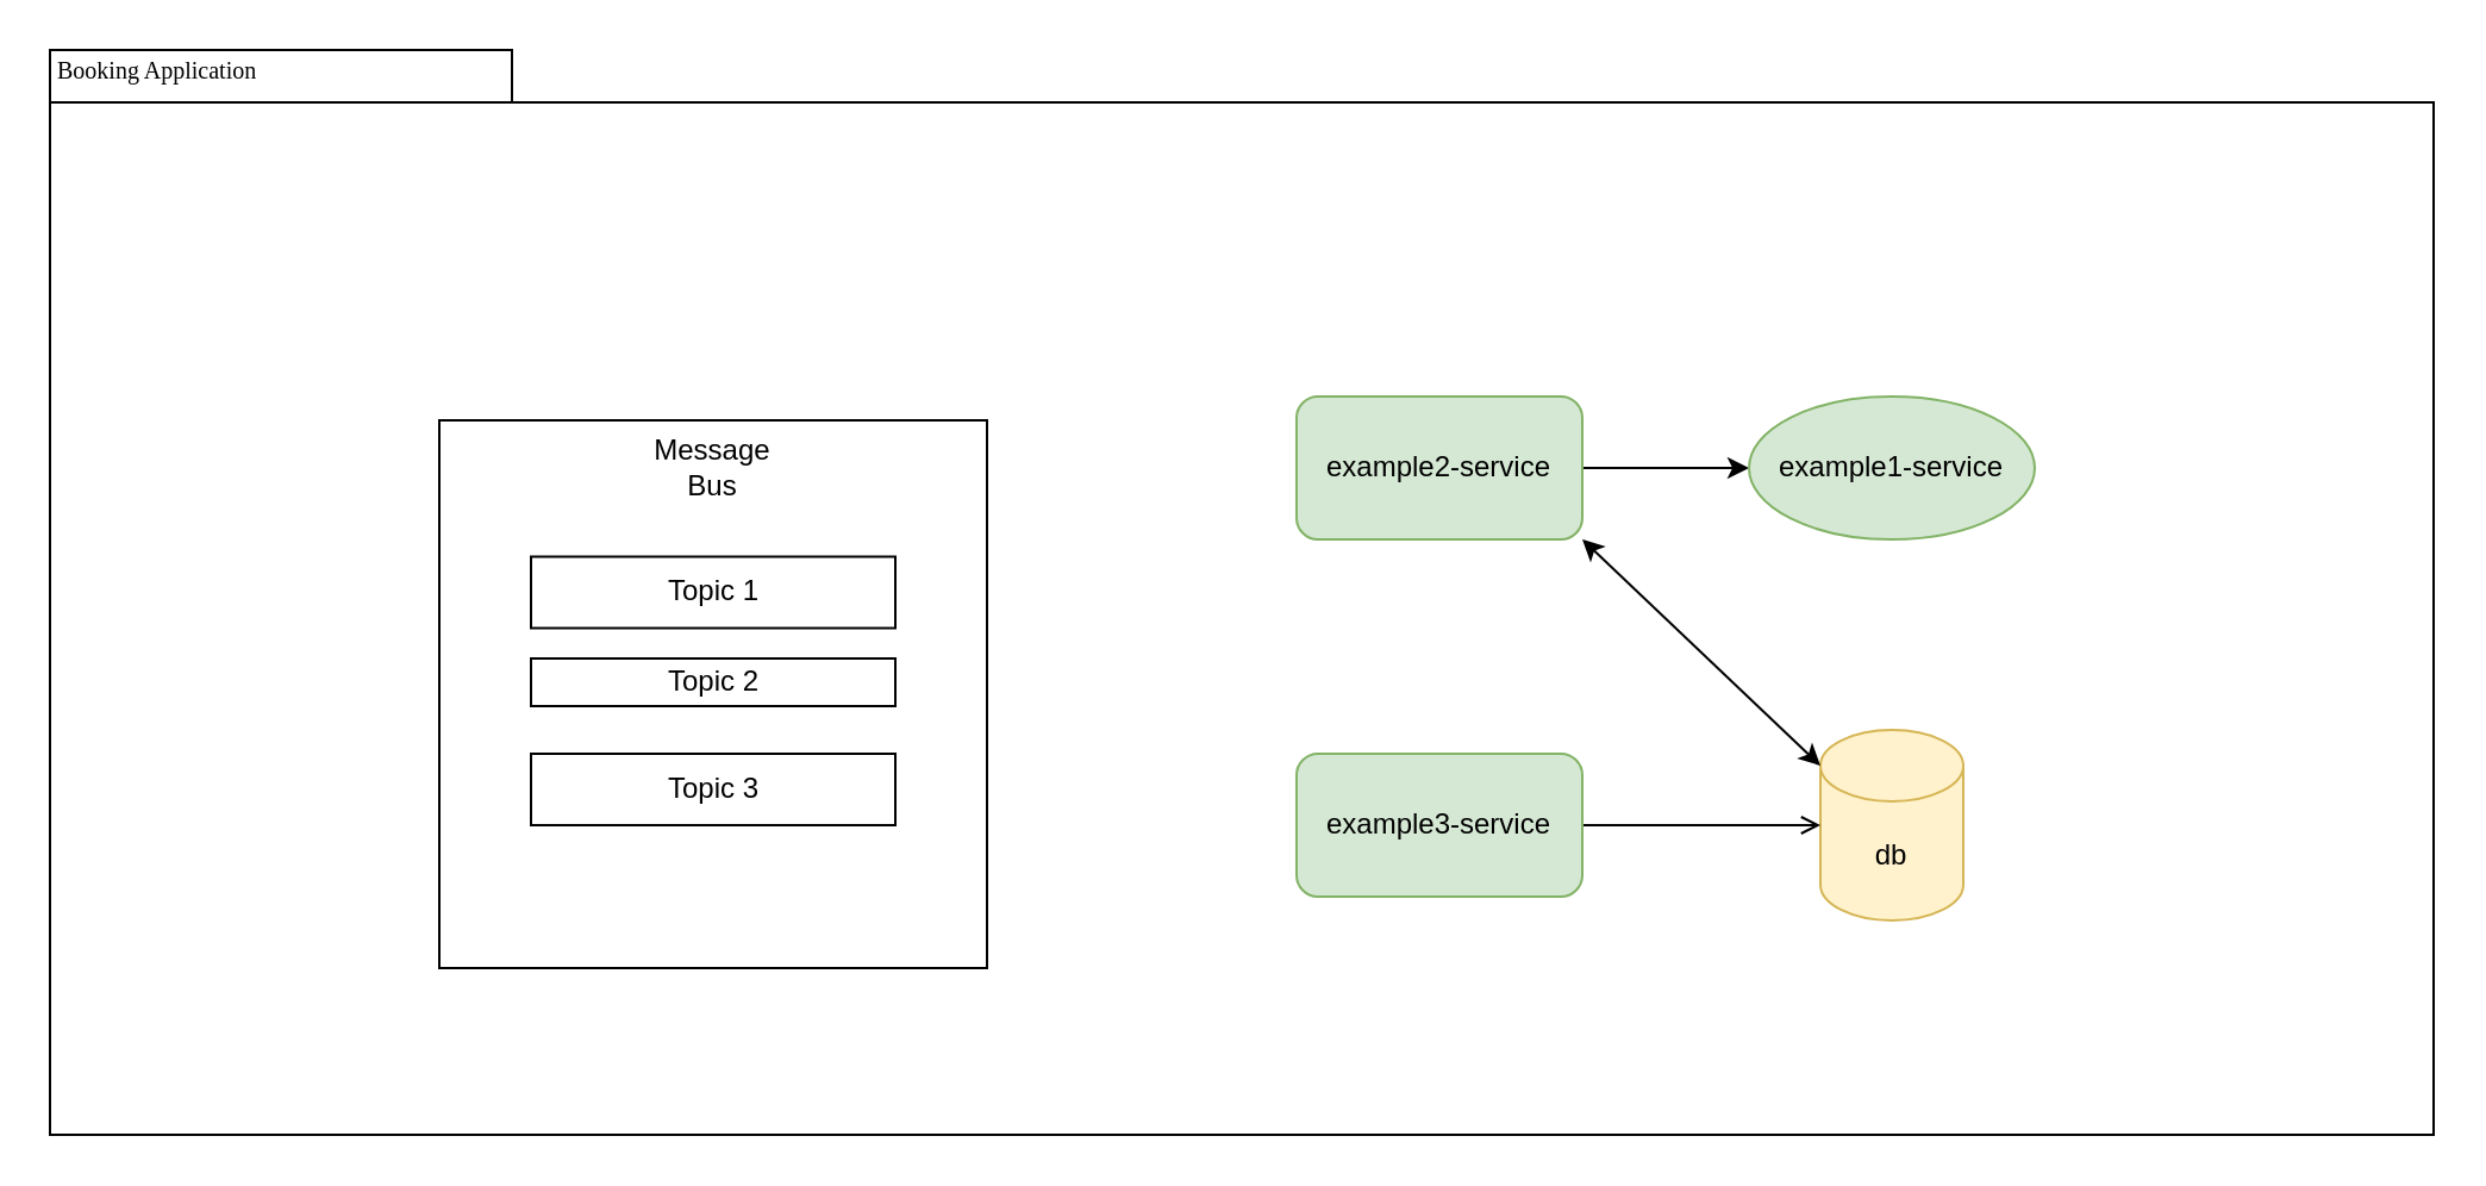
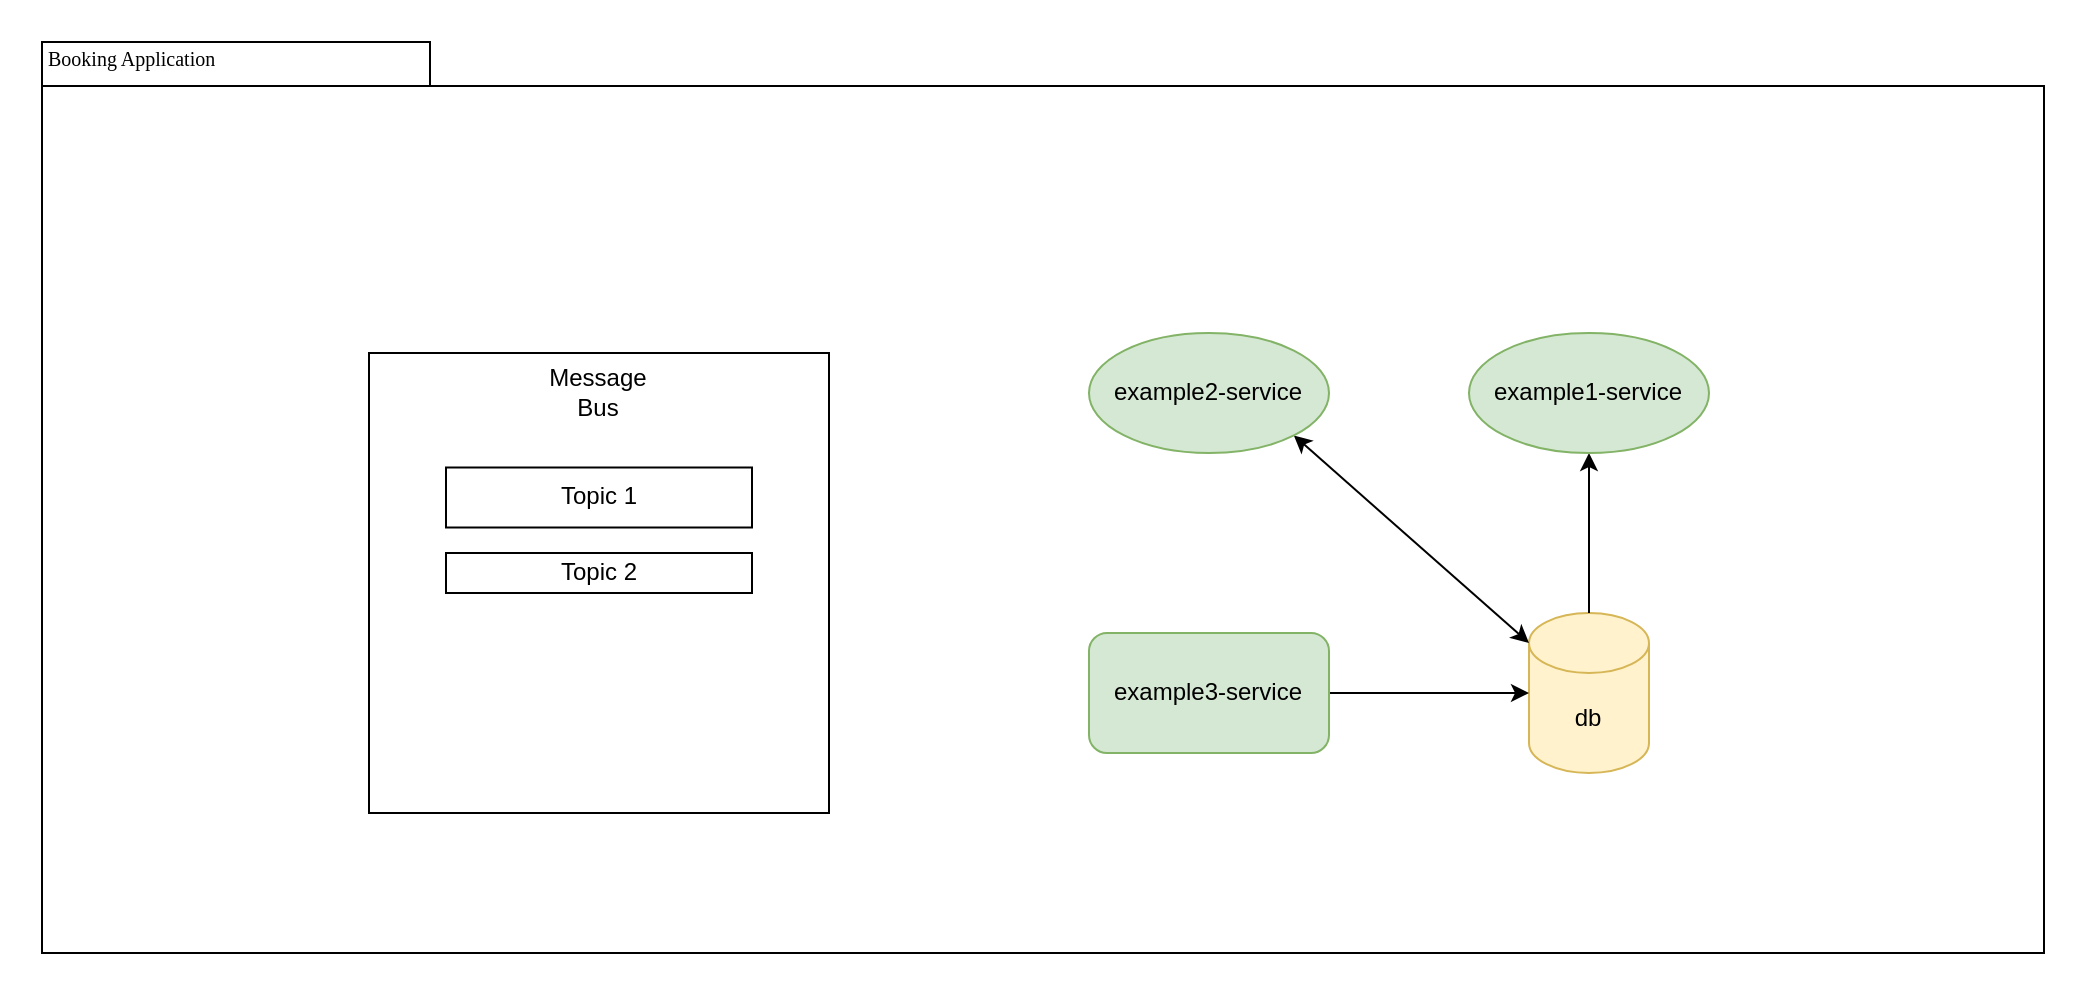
  <mxCell id="0" />
  <mxCell id="1" parent="0" />
  <mxCell id="2" value="" style="shape=folder;fontStyle=1;spacingTop=10;tabWidth=194;tabHeight=22;tabPosition=left;html=1;rounded=0;shadow=0;comic=0;labelBackgroundColor=none;strokeWidth=1;fillColor=none;fontFamily=Verdana;fontSize=10;align=center;" parent="1" vertex="1"><mxGeometry x="20.5" y="20.5" width="1001" height="455.5" as="geometry" /></mxCell>
  <mxCell id="3" value="" style="whiteSpace=wrap;html=1;aspect=fixed;" vertex="1" parent="1"><mxGeometry x="184" y="176" width="230" height="230" as="geometry" /></mxCell>
  <mxCell id="4" value="Booking Application" style="text;html=1;align=left;verticalAlign=top;spacingTop=-4;fontSize=10;fontFamily=Verdana" parent="1" vertex="1"><mxGeometry x="21.5" y="20.5" width="130" height="20" as="geometry" /></mxCell>
  <mxCell id="5" value="db" style="shape=cylinder3;whiteSpace=wrap;html=1;boundedLbl=1;backgroundOutline=1;size=15;fillColor=#fff2cc;strokeColor=#d6b656;" vertex="1" parent="1"><mxGeometry x="764" y="306" width="60" height="80" as="geometry" /></mxCell>
- <mxCell id="6" style="rounded=0;orthogonalLoop=1;jettySize=auto;html=1;startArrow=classic;startFill=1;endArrow=none;endFill=0;" edge="1" parent="1" source="7" target="9"><mxGeometry relative="1" as="geometry" /></mxCell>
+ <mxCell id="6" style="rounded=0;orthogonalLoop=1;jettySize=auto;html=1;entryX=0.5;entryY=0;entryDx=0;entryDy=0;entryPerimeter=0;startArrow=classic;startFill=1;endArrow=none;endFill=0;" edge="1" parent="1" source="7" target="5"><mxGeometry relative="1" as="geometry" /></mxCell>
  <mxCell id="7" value="example1-service" style="ellipse;whiteSpace=wrap;html=1;fillColor=#d5e8d4;strokeColor=#82b366;" vertex="1" parent="1"><mxGeometry x="734" y="166" width="120" height="60" as="geometry" /></mxCell>
  <mxCell id="8" style="edgeStyle=none;rounded=0;orthogonalLoop=1;jettySize=auto;html=1;entryX=0;entryY=0;entryDx=0;entryDy=15;entryPerimeter=0;startArrow=classic;startFill=1;exitX=1;exitY=1;exitDx=0;exitDy=0;" edge="1" parent="1" source="9" target="5"><mxGeometry relative="1" as="geometry" /></mxCell>
- <mxCell id="9" value="example2-service" style="rounded=1;whiteSpace=wrap;html=1;fillColor=#d5e8d4;strokeColor=#82b366;" vertex="1" parent="1"><mxGeometry x="544" y="166" width="120" height="60" as="geometry" /></mxCell>
- <mxCell id="10" style="edgeStyle=none;rounded=0;orthogonalLoop=1;jettySize=auto;html=1;entryX=0;entryY=0.5;entryDx=0;entryDy=0;entryPerimeter=0;startArrow=none;startFill=0;endArrow=open;" edge="1" parent="1" source="11" target="5"><mxGeometry relative="1" as="geometry" /></mxCell>
+ <mxCell id="9" value="example2-service" style="ellipse;whiteSpace=wrap;html=1;fillColor=#d5e8d4;strokeColor=#82b366;" vertex="1" parent="1"><mxGeometry x="544" y="166" width="120" height="60" as="geometry" /></mxCell>
+ <mxCell id="10" style="edgeStyle=none;rounded=0;orthogonalLoop=1;jettySize=auto;html=1;entryX=0;entryY=0.5;entryDx=0;entryDy=0;entryPerimeter=0;startArrow=none;startFill=0;" edge="1" parent="1" source="11" target="5"><mxGeometry relative="1" as="geometry" /></mxCell>
  <mxCell id="11" value="example3-service" style="rounded=1;whiteSpace=wrap;html=1;fillColor=#d5e8d4;strokeColor=#82b366;" vertex="1" parent="1"><mxGeometry x="544" y="316" width="120" height="60" as="geometry" /></mxCell>
  <mxCell id="12" value="Topic 1" style="rounded=0;whiteSpace=wrap;html=1;" vertex="1" parent="1"><mxGeometry x="222.5" y="233.25" width="153" height="30" as="geometry" /></mxCell>
  <mxCell id="13" value="Message Bus" style="text;html=1;strokeColor=none;fillColor=none;align=center;verticalAlign=middle;whiteSpace=wrap;rounded=0;" vertex="1" parent="1"><mxGeometry x="269" y="181" width="60" height="30" as="geometry" /></mxCell>
  <mxCell id="14" value="Topic 2" style="rounded=0;whiteSpace=wrap;html=1;" vertex="1" parent="1"><mxGeometry x="222.5" y="276" width="153" height="20" as="geometry" /></mxCell>
- <mxCell id="15" value="Topic 3" style="rounded=0;whiteSpace=wrap;html=1;" vertex="1" parent="1"><mxGeometry x="222.5" y="316" width="153" height="30" as="geometry" /></mxCell>
